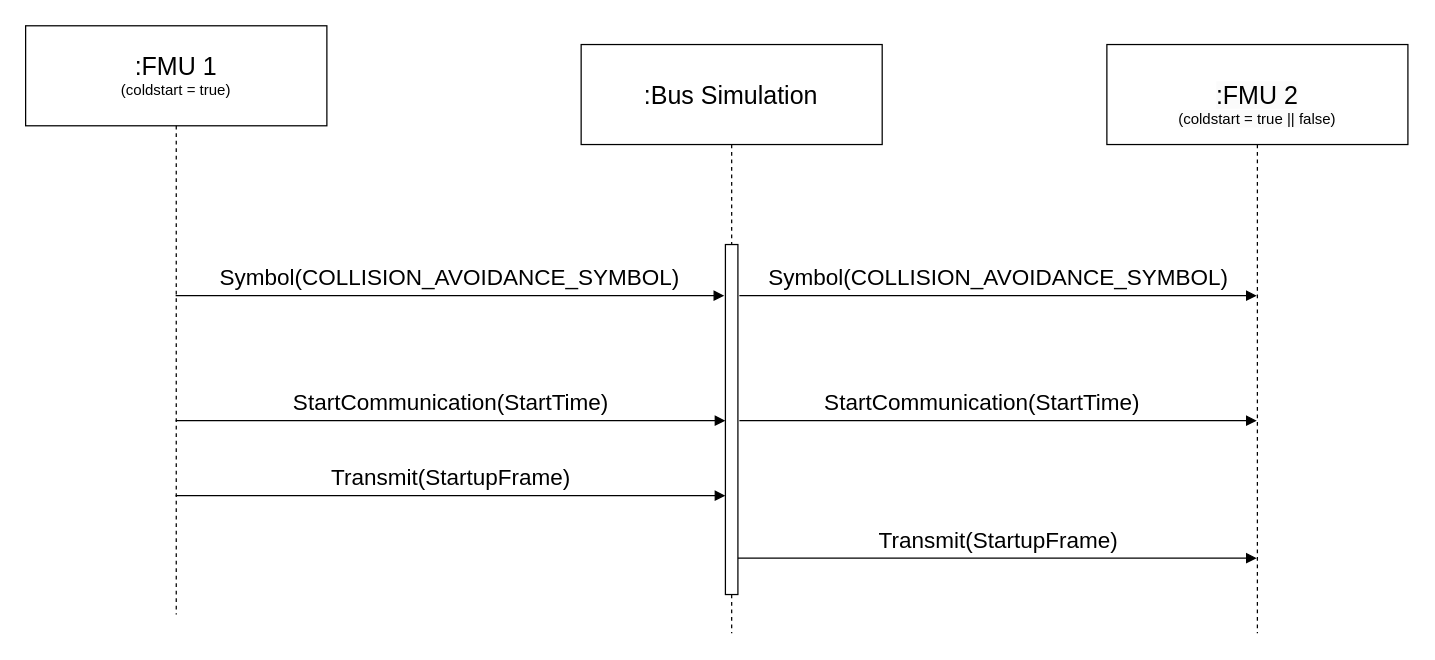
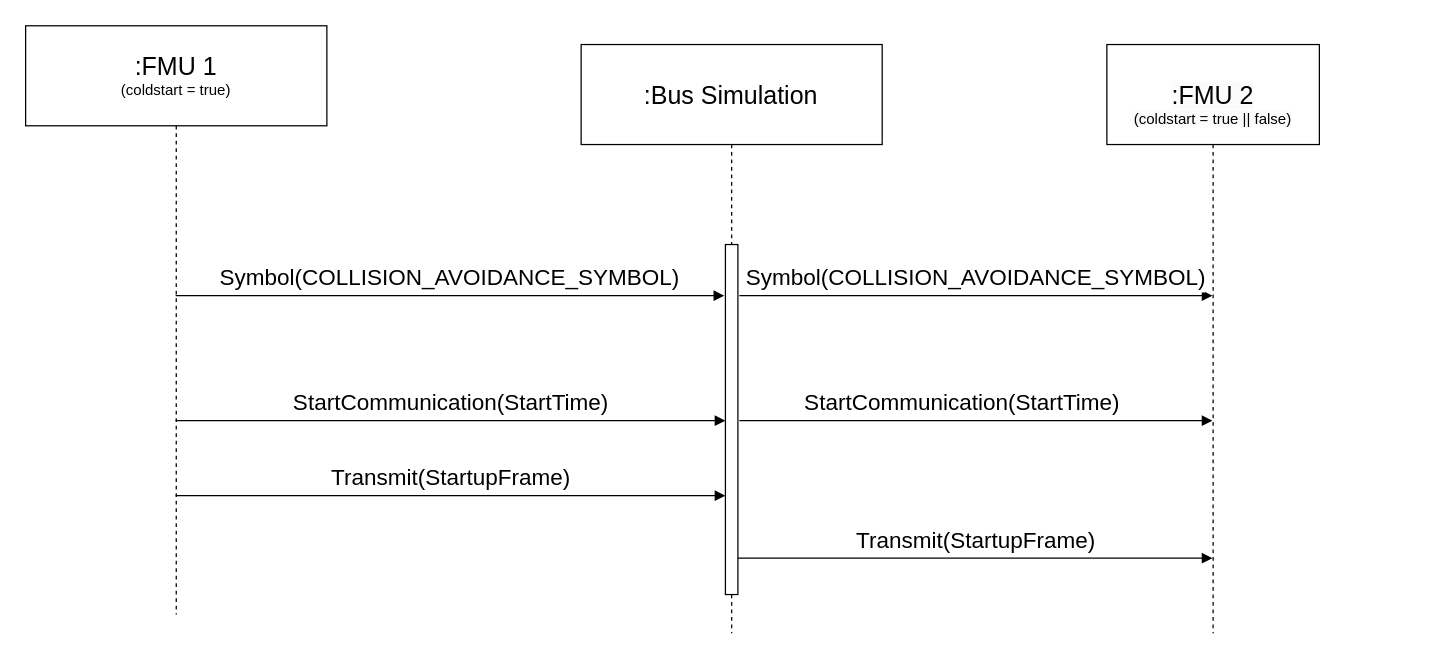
  <mxCell id="0" />
  <mxCell id="1" parent="0" />
  <mxCell id="2" value="&lt;font style=&quot;&quot;&gt;&lt;span style=&quot;font-size: 20px;&quot;&gt;:FMU 1&lt;/span&gt;&lt;br&gt;&lt;font style=&quot;font-size: 12px;&quot;&gt;(coldstart = true)&lt;/font&gt;&lt;br&gt;&lt;/font&gt;" style="shape=umlLifeline;perimeter=lifelinePerimeter;whiteSpace=wrap;html=1;container=1;dropTarget=0;collapsible=0;recursiveResize=0;outlineConnect=0;portConstraint=eastwest;newEdgeStyle={&quot;curved&quot;:0,&quot;rounded&quot;:0};size=80;" parent="1" vertex="1"><mxGeometry x="20" y="20.13" width="241" height="470.87" as="geometry" /></mxCell>
- <mxCell id="3" value="&lt;br&gt;&lt;span style=&quot;color: rgb(0, 0, 0); font-family: Helvetica; font-size: 20px; font-style: normal; font-variant-ligatures: normal; font-variant-caps: normal; font-weight: 400; letter-spacing: normal; orphans: 2; text-align: center; text-indent: 0px; text-transform: none; widows: 2; word-spacing: 0px; -webkit-text-stroke-width: 0px; background-color: rgb(251, 251, 251); text-decoration-thickness: initial; text-decoration-style: initial; text-decoration-color: initial; float: none; display: inline !important;&quot;&gt;:FMU 2&lt;/span&gt;&lt;br style=&quot;border-color: var(--border-color); color: rgb(0, 0, 0); font-family: Helvetica; font-size: 20px; font-style: normal; font-variant-ligatures: normal; font-variant-caps: normal; font-weight: 400; letter-spacing: normal; orphans: 2; text-align: center; text-indent: 0px; text-transform: none; widows: 2; word-spacing: 0px; -webkit-text-stroke-width: 0px; background-color: rgb(251, 251, 251); text-decoration-thickness: initial; text-decoration-style: initial; text-decoration-color: initial;&quot;&gt;&lt;span style=&quot;color: rgb(0, 0, 0); font-family: Helvetica; font-style: normal; font-variant-ligatures: normal; font-variant-caps: normal; font-weight: 400; letter-spacing: normal; orphans: 2; text-align: center; text-indent: 0px; text-transform: none; widows: 2; word-spacing: 0px; -webkit-text-stroke-width: 0px; background-color: rgb(251, 251, 251); text-decoration-thickness: initial; text-decoration-style: initial; text-decoration-color: initial; float: none; display: inline !important;&quot;&gt;&lt;font style=&quot;font-size: 12px;&quot;&gt;(coldstart = true || false)&lt;/font&gt;&lt;/span&gt;" style="shape=umlLifeline;perimeter=lifelinePerimeter;whiteSpace=wrap;html=1;container=1;dropTarget=0;collapsible=0;recursiveResize=0;outlineConnect=0;portConstraint=eastwest;newEdgeStyle={&quot;curved&quot;:0,&quot;rounded&quot;:0};size=80;" parent="1" vertex="1"><mxGeometry x="885" y="35.13" width="240.83" height="470.87" as="geometry" /></mxCell>
+ <mxCell id="3" value="&lt;br&gt;&lt;span style=&quot;color: rgb(0, 0, 0); font-family: Helvetica; font-size: 20px; font-style: normal; font-variant-ligatures: normal; font-variant-caps: normal; font-weight: 400; letter-spacing: normal; orphans: 2; text-align: center; text-indent: 0px; text-transform: none; widows: 2; word-spacing: 0px; -webkit-text-stroke-width: 0px; background-color: rgb(251, 251, 251); text-decoration-thickness: initial; text-decoration-style: initial; text-decoration-color: initial; float: none; display: inline !important;&quot;&gt;:FMU 2&lt;/span&gt;&lt;br style=&quot;border-color: var(--border-color); color: rgb(0, 0, 0); font-family: Helvetica; font-size: 20px; font-style: normal; font-variant-ligatures: normal; font-variant-caps: normal; font-weight: 400; letter-spacing: normal; orphans: 2; text-align: center; text-indent: 0px; text-transform: none; widows: 2; word-spacing: 0px; -webkit-text-stroke-width: 0px; background-color: rgb(251, 251, 251); text-decoration-thickness: initial; text-decoration-style: initial; text-decoration-color: initial;&quot;&gt;&lt;span style=&quot;color: rgb(0, 0, 0); font-family: Helvetica; font-style: normal; font-variant-ligatures: normal; font-variant-caps: normal; font-weight: 400; letter-spacing: normal; orphans: 2; text-align: center; text-indent: 0px; text-transform: none; widows: 2; word-spacing: 0px; -webkit-text-stroke-width: 0px; background-color: rgb(251, 251, 251); text-decoration-thickness: initial; text-decoration-style: initial; text-decoration-color: initial; float: none; display: inline !important;&quot;&gt;&lt;font style=&quot;font-size: 12px;&quot;&gt;(coldstart = true || false)&lt;/font&gt;&lt;/span&gt;" style="shape=umlLifeline;perimeter=lifelinePerimeter;whiteSpace=wrap;html=1;container=1;dropTarget=0;collapsible=0;recursiveResize=0;outlineConnect=0;portConstraint=eastwest;newEdgeStyle={&quot;curved&quot;:0,&quot;rounded&quot;:0};size=80;" parent="1" vertex="1"><mxGeometry x="885" y="35.13" width="170" height="470.87" as="geometry" /></mxCell>
  <mxCell id="4" value="&lt;font style=&quot;font-size: 20px;&quot;&gt;:Bus Simulation&lt;/font&gt;" style="shape=umlLifeline;perimeter=lifelinePerimeter;whiteSpace=wrap;html=1;container=1;dropTarget=0;collapsible=0;recursiveResize=0;outlineConnect=0;portConstraint=eastwest;newEdgeStyle={&quot;curved&quot;:0,&quot;rounded&quot;:0};size=80;" parent="1" vertex="1"><mxGeometry x="464.42" y="35.13" width="240.83" height="470.87" as="geometry" /></mxCell>
  <mxCell id="5" value="" style="ellipse;whiteSpace=wrap;html=1;align=center;aspect=fixed;fillColor=none;strokeColor=none;resizable=0;perimeter=centerPerimeter;rotatable=0;allowArrows=0;points=[];outlineConnect=1;" parent="4" vertex="1"><mxGeometry x="180.46" y="280" width="10" height="10" as="geometry" /></mxCell>
  <mxCell id="6" value="" style="html=1;points=[[0,0,0,0,5],[0,1,0,0,-5],[1,0,0,0,5],[1,1,0,0,-5]];perimeter=orthogonalPerimeter;outlineConnect=0;targetShapes=umlLifeline;portConstraint=eastwest;newEdgeStyle={&quot;curved&quot;:0,&quot;rounded&quot;:0};fillColor=default;" parent="4" vertex="1"><mxGeometry x="115.41" y="160" width="10" height="280" as="geometry" /></mxCell>
  <mxCell id="7" value="&lt;font style=&quot;font-size: 18px;&quot;&gt;Symbol(COLLISION_AVOIDANCE_SYMBOL)&lt;/font&gt;" style="html=1;verticalAlign=bottom;endArrow=block;curved=0;rounded=0;" parent="1" source="2" edge="1"><mxGeometry width="80" relative="1" as="geometry"><mxPoint x="225" y="236" as="sourcePoint" /><mxPoint x="578.925" y="236" as="targetPoint" /><Array as="points" /></mxGeometry></mxCell>
  <mxCell id="8" value="&lt;span style=&quot;font-size: 18px;&quot;&gt;Symbol(COLLISION_AVOIDANCE_SYMBOL)&lt;/span&gt;" style="html=1;verticalAlign=bottom;endArrow=block;curved=0;rounded=0;" parent="1" edge="1" target="3"><mxGeometry width="80" relative="1" as="geometry"><mxPoint x="591" y="236" as="sourcePoint" /><mxPoint x="971" y="236" as="targetPoint" /><mxPoint as="offset" /></mxGeometry></mxCell>
  <mxCell id="9" value="&lt;span style=&quot;font-size: 18px;&quot;&gt;StartCommunication(StartTime)&lt;/span&gt;" style="html=1;verticalAlign=bottom;endArrow=block;curved=0;rounded=0;" parent="1" edge="1" source="2"><mxGeometry width="80" relative="1" as="geometry"><mxPoint x="196.077" y="336" as="sourcePoint" /><mxPoint x="579.835" y="336" as="targetPoint" /><Array as="points" /></mxGeometry></mxCell>
  <mxCell id="10" value="&lt;span style=&quot;font-size: 18px;&quot;&gt;StartCommunication(StartTime)&lt;/span&gt;" style="html=1;verticalAlign=bottom;endArrow=block;curved=0;rounded=0;" parent="1" edge="1" target="3"><mxGeometry x="-0.062" width="80" relative="1" as="geometry"><mxPoint x="590.997" y="336" as="sourcePoint" /><mxPoint x="975" y="336" as="targetPoint" /><Array as="points" /><mxPoint as="offset" /></mxGeometry></mxCell>
  <mxCell id="11" value="&lt;span style=&quot;font-size: 18px;&quot;&gt;Transmit(StartupFrame)&lt;/span&gt;" style="html=1;verticalAlign=bottom;endArrow=block;curved=0;rounded=0;" parent="1" source="2" target="6" edge="1"><mxGeometry width="80" relative="1" as="geometry"><mxPoint x="589.83" y="426" as="sourcePoint" /><mxPoint x="575" y="396" as="targetPoint" /><Array as="points"><mxPoint x="375" y="396" /></Array></mxGeometry></mxCell>
  <mxCell id="12" value="&lt;span style=&quot;font-size: 18px;&quot;&gt;Transmit(StartupFrame)&lt;/span&gt;" style="html=1;verticalAlign=bottom;endArrow=block;curved=0;rounded=0;" parent="1" edge="1" target="3"><mxGeometry width="80" relative="1" as="geometry"><mxPoint x="589.84" y="446" as="sourcePoint" /><mxPoint x="979.175" y="446" as="targetPoint" /><Array as="points"><mxPoint x="769.84" y="446" /></Array></mxGeometry></mxCell>
